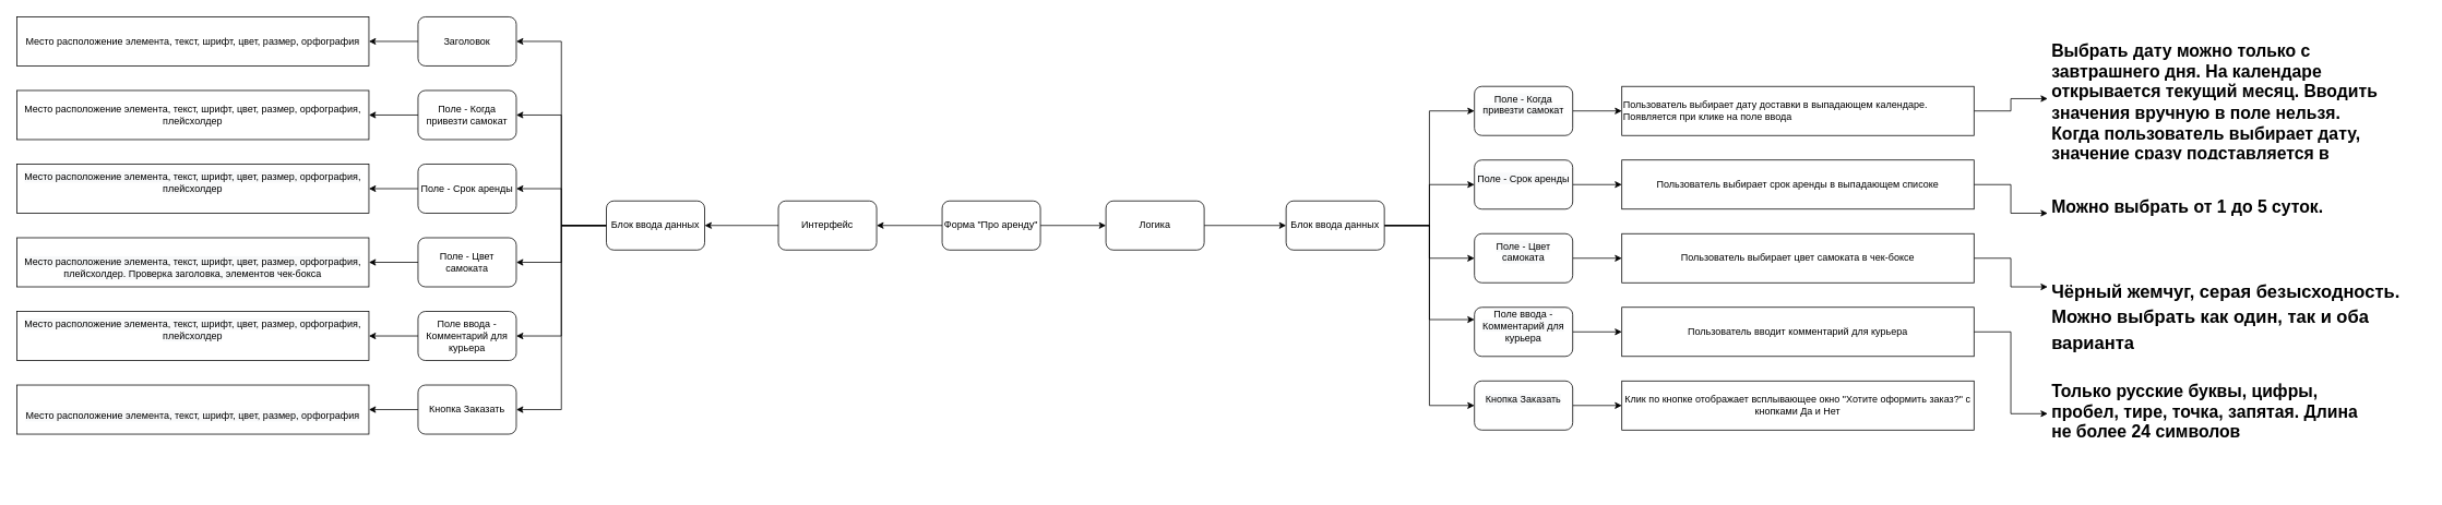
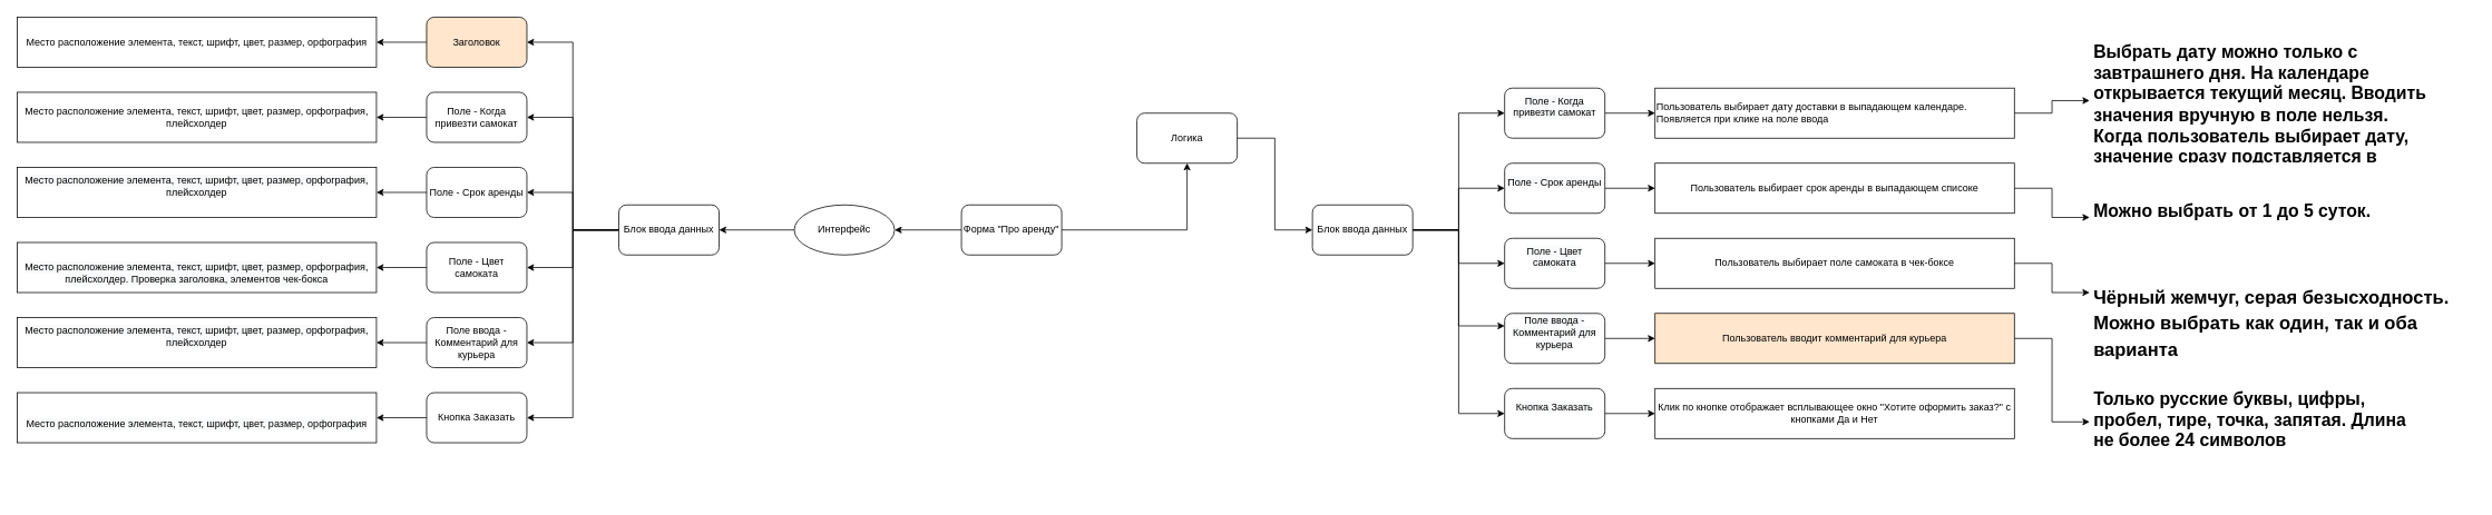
  <mxCell id="0" />
  <mxCell id="1" parent="0" />
  <mxCell id="2" value="" style="edgeStyle=orthogonalEdgeStyle;rounded=0;orthogonalLoop=1;jettySize=auto;html=1;" parent="1" source="4" target="6" edge="1"><mxGeometry relative="1" as="geometry" /></mxCell>
  <mxCell id="3" value="" style="edgeStyle=orthogonalEdgeStyle;rounded=0;orthogonalLoop=1;jettySize=auto;html=1;" parent="1" source="4" target="8" edge="1"><mxGeometry relative="1" as="geometry" /></mxCell>
  <mxCell id="4" value="Форма &quot;Про аренду&quot;" style="rounded=1;whiteSpace=wrap;html=1;" parent="1" vertex="1"><mxGeometry x="1150" y="245" width="120" height="60" as="geometry" /></mxCell>
  <mxCell id="5" style="edgeStyle=orthogonalEdgeStyle;rounded=0;orthogonalLoop=1;jettySize=auto;html=1;entryX=0;entryY=0.5;entryDx=0;entryDy=0;" parent="1" source="6" target="39" edge="1"><mxGeometry relative="1" as="geometry" /></mxCell>
- <mxCell id="6" value="Логика" style="whiteSpace=wrap;html=1;rounded=1;" parent="1" vertex="1"><mxGeometry x="1350" y="245" width="120" height="60" as="geometry" /></mxCell>
+ <mxCell id="6" value="Логика" style="whiteSpace=wrap;html=1;rounded=1;" parent="1" vertex="1"><mxGeometry x="1360" y="135" width="120" height="60" as="geometry" /></mxCell>
  <mxCell id="7" style="edgeStyle=orthogonalEdgeStyle;rounded=0;orthogonalLoop=1;jettySize=auto;html=1;entryX=1;entryY=0.5;entryDx=0;entryDy=0;" parent="1" source="8" target="15" edge="1"><mxGeometry relative="1" as="geometry" /></mxCell>
- <mxCell id="8" value="Интерфейс" style="whiteSpace=wrap;html=1;rounded=1;" parent="1" vertex="1"><mxGeometry x="950" y="245" width="120" height="60" as="geometry" /></mxCell>
+ <mxCell id="8" value="Интерфейс" style="ellipse;whiteSpace=wrap;html=1;" parent="1" vertex="1"><mxGeometry x="950" y="245" width="120" height="60" as="geometry" /></mxCell>
  <mxCell id="9" style="edgeStyle=orthogonalEdgeStyle;rounded=0;orthogonalLoop=1;jettySize=auto;html=1;entryX=1;entryY=0.5;entryDx=0;entryDy=0;" parent="1" source="15" target="17" edge="1"><mxGeometry relative="1" as="geometry" /></mxCell>
  <mxCell id="10" style="edgeStyle=orthogonalEdgeStyle;rounded=0;orthogonalLoop=1;jettySize=auto;html=1;entryX=1;entryY=0.5;entryDx=0;entryDy=0;" parent="1" source="15" target="19" edge="1"><mxGeometry relative="1" as="geometry" /></mxCell>
  <mxCell id="11" style="edgeStyle=orthogonalEdgeStyle;rounded=0;orthogonalLoop=1;jettySize=auto;html=1;entryX=1;entryY=0.5;entryDx=0;entryDy=0;" parent="1" source="15" target="21" edge="1"><mxGeometry relative="1" as="geometry" /></mxCell>
  <mxCell id="12" style="edgeStyle=orthogonalEdgeStyle;rounded=0;orthogonalLoop=1;jettySize=auto;html=1;entryX=1;entryY=0.5;entryDx=0;entryDy=0;" parent="1" source="15" target="23" edge="1"><mxGeometry relative="1" as="geometry" /></mxCell>
  <mxCell id="13" style="edgeStyle=orthogonalEdgeStyle;rounded=0;orthogonalLoop=1;jettySize=auto;html=1;entryX=1;entryY=0.5;entryDx=0;entryDy=0;" parent="1" source="15" target="25" edge="1"><mxGeometry relative="1" as="geometry" /></mxCell>
  <mxCell id="14" style="edgeStyle=orthogonalEdgeStyle;rounded=0;orthogonalLoop=1;jettySize=auto;html=1;entryX=1;entryY=0.5;entryDx=0;entryDy=0;" parent="1" source="15" target="27" edge="1"><mxGeometry relative="1" as="geometry" /></mxCell>
  <mxCell id="15" value="Блок ввода данных" style="whiteSpace=wrap;html=1;rounded=1;" parent="1" vertex="1"><mxGeometry x="740" y="245" width="120" height="60" as="geometry" /></mxCell>
  <mxCell id="16" style="edgeStyle=orthogonalEdgeStyle;rounded=0;orthogonalLoop=1;jettySize=auto;html=1;entryX=1;entryY=0.5;entryDx=0;entryDy=0;" parent="1" source="17" target="28" edge="1"><mxGeometry relative="1" as="geometry" /></mxCell>
- <mxCell id="17" value="Заголовок" style="whiteSpace=wrap;html=1;rounded=1;" parent="1" vertex="1"><mxGeometry x="510" y="20" width="120" height="60" as="geometry" /></mxCell>
+ <mxCell id="17" value="Заголовок" style="whiteSpace=wrap;html=1;rounded=1;fillColor=#ffe6cc;" parent="1" vertex="1"><mxGeometry x="510" y="20" width="120" height="60" as="geometry" /></mxCell>
  <mxCell id="18" style="edgeStyle=orthogonalEdgeStyle;rounded=0;orthogonalLoop=1;jettySize=auto;html=1;entryX=1;entryY=0.5;entryDx=0;entryDy=0;" parent="1" source="19" target="29" edge="1"><mxGeometry relative="1" as="geometry" /></mxCell>
  <mxCell id="19" value="Поле - Когда привезти самокат" style="whiteSpace=wrap;html=1;rounded=1;" parent="1" vertex="1"><mxGeometry x="510" y="110" width="120" height="60" as="geometry" /></mxCell>
  <mxCell id="20" style="edgeStyle=orthogonalEdgeStyle;rounded=0;orthogonalLoop=1;jettySize=auto;html=1;entryX=1;entryY=0.5;entryDx=0;entryDy=0;" parent="1" source="21" target="30" edge="1"><mxGeometry relative="1" as="geometry" /></mxCell>
  <mxCell id="21" value="Поле - Срок аренды" style="whiteSpace=wrap;html=1;rounded=1;" parent="1" vertex="1"><mxGeometry x="510" y="200" width="120" height="60" as="geometry" /></mxCell>
  <mxCell id="22" style="edgeStyle=orthogonalEdgeStyle;rounded=0;orthogonalLoop=1;jettySize=auto;html=1;entryX=1;entryY=0.5;entryDx=0;entryDy=0;" parent="1" source="23" target="31" edge="1"><mxGeometry relative="1" as="geometry" /></mxCell>
  <mxCell id="23" value="Поле - Цвет самоката" style="whiteSpace=wrap;html=1;rounded=1;" parent="1" vertex="1"><mxGeometry x="510" y="290" width="120" height="60" as="geometry" /></mxCell>
  <mxCell id="24" style="edgeStyle=orthogonalEdgeStyle;rounded=0;orthogonalLoop=1;jettySize=auto;html=1;entryX=1;entryY=0.5;entryDx=0;entryDy=0;" parent="1" source="25" target="32" edge="1"><mxGeometry relative="1" as="geometry" /></mxCell>
  <mxCell id="25" value="Поле ввода - Комментарий для курьера" style="whiteSpace=wrap;html=1;rounded=1;" parent="1" vertex="1"><mxGeometry x="510" y="380" width="120" height="60" as="geometry" /></mxCell>
  <mxCell id="26" style="edgeStyle=orthogonalEdgeStyle;rounded=0;orthogonalLoop=1;jettySize=auto;html=1;entryX=1;entryY=0.5;entryDx=0;entryDy=0;" parent="1" source="27" target="33" edge="1"><mxGeometry relative="1" as="geometry" /></mxCell>
  <mxCell id="27" value="Кнопка Заказать" style="whiteSpace=wrap;html=1;rounded=1;" parent="1" vertex="1"><mxGeometry x="510" y="470" width="120" height="60" as="geometry" /></mxCell>
  <mxCell id="28" value="Место расположение элемента, текст, шрифт, цвет, размер, орфография" style="rounded=0;whiteSpace=wrap;html=1;" parent="1" vertex="1"><mxGeometry x="20" y="20" width="430" height="60" as="geometry" /></mxCell>
  <mxCell id="29" value="Место расположение элемента, текст, шрифт, цвет, размер, орфография, плейсхолдер" style="rounded=0;whiteSpace=wrap;html=1;" parent="1" vertex="1"><mxGeometry x="20" y="110" width="430" height="60" as="geometry" /></mxCell>
  <mxCell id="30" value="&#10;&lt;span style=&quot;color: rgb(0, 0, 0); font-family: Helvetica; font-size: 12px; font-style: normal; font-variant-ligatures: normal; font-variant-caps: normal; font-weight: 400; letter-spacing: normal; orphans: 2; text-align: center; text-indent: 0px; text-transform: none; widows: 2; word-spacing: 0px; -webkit-text-stroke-width: 0px; background-color: rgb(248, 249, 250); text-decoration-thickness: initial; text-decoration-style: initial; text-decoration-color: initial; float: none; display: inline !important;&quot;&gt;Место расположение элемента, текст, шрифт, цвет, размер, орфография, плейсхолдер&lt;/span&gt;&#10;&#10;" style="rounded=0;whiteSpace=wrap;html=1;" parent="1" vertex="1"><mxGeometry x="20" y="200" width="430" height="60" as="geometry" /></mxCell>
  <mxCell id="31" value="&lt;br&gt;&lt;span style=&quot;color: rgb(0, 0, 0); font-family: Helvetica; font-size: 12px; font-style: normal; font-variant-ligatures: normal; font-variant-caps: normal; font-weight: 400; letter-spacing: normal; orphans: 2; text-align: center; text-indent: 0px; text-transform: none; widows: 2; word-spacing: 0px; -webkit-text-stroke-width: 0px; background-color: rgb(248, 249, 250); text-decoration-thickness: initial; text-decoration-style: initial; text-decoration-color: initial; float: none; display: inline !important;&quot;&gt;Место расположение элемента, текст, шрифт, цвет, размер, орфография, плейсхолдер. Проверка заголовка, элементов чек-бокса&lt;/span&gt;&lt;br&gt;" style="rounded=0;whiteSpace=wrap;html=1;" parent="1" vertex="1"><mxGeometry x="20" y="290" width="430" height="60" as="geometry" /></mxCell>
  <mxCell id="32" value="&#10;&lt;span style=&quot;color: rgb(0, 0, 0); font-family: Helvetica; font-size: 12px; font-style: normal; font-variant-ligatures: normal; font-variant-caps: normal; font-weight: 400; letter-spacing: normal; orphans: 2; text-align: center; text-indent: 0px; text-transform: none; widows: 2; word-spacing: 0px; -webkit-text-stroke-width: 0px; background-color: rgb(248, 249, 250); text-decoration-thickness: initial; text-decoration-style: initial; text-decoration-color: initial; float: none; display: inline !important;&quot;&gt;Место расположение элемента, текст, шрифт, цвет, размер, орфография, плейсхолдер&lt;/span&gt;&#10;&#10;" style="rounded=0;whiteSpace=wrap;html=1;" parent="1" vertex="1"><mxGeometry x="20" y="380" width="430" height="60" as="geometry" /></mxCell>
  <mxCell id="33" value="&lt;br&gt;&lt;span style=&quot;color: rgb(0, 0, 0); font-family: Helvetica; font-size: 12px; font-style: normal; font-variant-ligatures: normal; font-variant-caps: normal; font-weight: 400; letter-spacing: normal; orphans: 2; text-align: center; text-indent: 0px; text-transform: none; widows: 2; word-spacing: 0px; -webkit-text-stroke-width: 0px; background-color: rgb(248, 249, 250); text-decoration-thickness: initial; text-decoration-style: initial; text-decoration-color: initial; float: none; display: inline !important;&quot;&gt;Место расположение элемента, текст, шрифт, цвет, размер, орфография&lt;/span&gt;&lt;br&gt;" style="rounded=0;whiteSpace=wrap;html=1;" parent="1" vertex="1"><mxGeometry x="20" y="470" width="430" height="60" as="geometry" /></mxCell>
  <mxCell id="34" style="edgeStyle=orthogonalEdgeStyle;rounded=0;orthogonalLoop=1;jettySize=auto;html=1;entryX=0;entryY=0.5;entryDx=0;entryDy=0;" parent="1" source="39" target="41" edge="1"><mxGeometry relative="1" as="geometry" /></mxCell>
  <mxCell id="35" style="edgeStyle=orthogonalEdgeStyle;rounded=0;orthogonalLoop=1;jettySize=auto;html=1;entryX=0;entryY=0.5;entryDx=0;entryDy=0;" parent="1" source="39" target="43" edge="1"><mxGeometry relative="1" as="geometry" /></mxCell>
  <mxCell id="36" style="edgeStyle=orthogonalEdgeStyle;rounded=0;orthogonalLoop=1;jettySize=auto;html=1;entryX=0;entryY=0.5;entryDx=0;entryDy=0;" parent="1" source="39" target="45" edge="1"><mxGeometry relative="1" as="geometry" /></mxCell>
  <mxCell id="37" style="edgeStyle=orthogonalEdgeStyle;rounded=0;orthogonalLoop=1;jettySize=auto;html=1;entryX=0;entryY=0.25;entryDx=0;entryDy=0;" parent="1" source="39" target="47" edge="1"><mxGeometry relative="1" as="geometry" /></mxCell>
  <mxCell id="38" style="edgeStyle=orthogonalEdgeStyle;rounded=0;orthogonalLoop=1;jettySize=auto;html=1;entryX=0;entryY=0.5;entryDx=0;entryDy=0;" parent="1" source="39" target="49" edge="1"><mxGeometry relative="1" as="geometry" /></mxCell>
  <mxCell id="39" value="Блок ввода данных" style="whiteSpace=wrap;html=1;rounded=1;" parent="1" vertex="1"><mxGeometry x="1570" y="245" width="120" height="60" as="geometry" /></mxCell>
  <mxCell id="40" style="edgeStyle=orthogonalEdgeStyle;rounded=0;orthogonalLoop=1;jettySize=auto;html=1;entryX=0;entryY=0.5;entryDx=0;entryDy=0;" parent="1" source="41" target="51" edge="1"><mxGeometry relative="1" as="geometry" /></mxCell>
  <mxCell id="41" value="&#10;&lt;span style=&quot;color: rgb(0, 0, 0); font-family: Helvetica; font-size: 12px; font-style: normal; font-variant-ligatures: normal; font-variant-caps: normal; font-weight: 400; letter-spacing: normal; orphans: 2; text-align: center; text-indent: 0px; text-transform: none; widows: 2; word-spacing: 0px; -webkit-text-stroke-width: 0px; background-color: rgb(248, 249, 250); text-decoration-thickness: initial; text-decoration-style: initial; text-decoration-color: initial; float: none; display: inline !important;&quot;&gt;Поле - Когда привезти самокат&lt;/span&gt;&#10;&#10;" style="whiteSpace=wrap;html=1;rounded=1;" parent="1" vertex="1"><mxGeometry x="1800" y="105" width="120" height="60" as="geometry" /></mxCell>
  <mxCell id="42" style="edgeStyle=orthogonalEdgeStyle;rounded=0;orthogonalLoop=1;jettySize=auto;html=1;entryX=0;entryY=0.5;entryDx=0;entryDy=0;" parent="1" source="43" target="53" edge="1"><mxGeometry relative="1" as="geometry" /></mxCell>
  <mxCell id="43" value="&#10;&lt;span style=&quot;color: rgb(0, 0, 0); font-family: Helvetica; font-size: 12px; font-style: normal; font-variant-ligatures: normal; font-variant-caps: normal; font-weight: 400; letter-spacing: normal; orphans: 2; text-align: center; text-indent: 0px; text-transform: none; widows: 2; word-spacing: 0px; -webkit-text-stroke-width: 0px; background-color: rgb(248, 249, 250); text-decoration-thickness: initial; text-decoration-style: initial; text-decoration-color: initial; float: none; display: inline !important;&quot;&gt;Поле - Срок аренды&lt;/span&gt;&#10;&#10;" style="whiteSpace=wrap;html=1;rounded=1;" parent="1" vertex="1"><mxGeometry x="1800" y="195" width="120" height="60" as="geometry" /></mxCell>
  <mxCell id="44" style="edgeStyle=orthogonalEdgeStyle;rounded=0;orthogonalLoop=1;jettySize=auto;html=1;entryX=0;entryY=0.5;entryDx=0;entryDy=0;" parent="1" source="45" target="55" edge="1"><mxGeometry relative="1" as="geometry" /></mxCell>
  <mxCell id="45" value="&#10;&lt;span style=&quot;color: rgb(0, 0, 0); font-family: Helvetica; font-size: 12px; font-style: normal; font-variant-ligatures: normal; font-variant-caps: normal; font-weight: 400; letter-spacing: normal; orphans: 2; text-align: center; text-indent: 0px; text-transform: none; widows: 2; word-spacing: 0px; -webkit-text-stroke-width: 0px; background-color: rgb(248, 249, 250); text-decoration-thickness: initial; text-decoration-style: initial; text-decoration-color: initial; float: none; display: inline !important;&quot;&gt;Поле - Цвет самоката&lt;/span&gt;&#10;&#10;" style="whiteSpace=wrap;html=1;rounded=1;" parent="1" vertex="1"><mxGeometry x="1800" y="285" width="120" height="60" as="geometry" /></mxCell>
  <mxCell id="46" style="edgeStyle=orthogonalEdgeStyle;rounded=0;orthogonalLoop=1;jettySize=auto;html=1;entryX=0;entryY=0.5;entryDx=0;entryDy=0;" parent="1" source="47" target="57" edge="1"><mxGeometry relative="1" as="geometry" /></mxCell>
  <mxCell id="47" value="&#10;&lt;span style=&quot;color: rgb(0, 0, 0); font-family: Helvetica; font-size: 12px; font-style: normal; font-variant-ligatures: normal; font-variant-caps: normal; font-weight: 400; letter-spacing: normal; orphans: 2; text-align: center; text-indent: 0px; text-transform: none; widows: 2; word-spacing: 0px; -webkit-text-stroke-width: 0px; background-color: rgb(248, 249, 250); text-decoration-thickness: initial; text-decoration-style: initial; text-decoration-color: initial; float: none; display: inline !important;&quot;&gt;Поле ввода - Комментарий для курьера&lt;/span&gt;&#10;&#10;" style="whiteSpace=wrap;html=1;rounded=1;" parent="1" vertex="1"><mxGeometry x="1800" y="375" width="120" height="60" as="geometry" /></mxCell>
  <mxCell id="48" style="edgeStyle=orthogonalEdgeStyle;rounded=0;orthogonalLoop=1;jettySize=auto;html=1;entryX=0;entryY=0.5;entryDx=0;entryDy=0;" parent="1" source="49" target="58" edge="1"><mxGeometry relative="1" as="geometry" /></mxCell>
  <mxCell id="49" value="&#10;&lt;span style=&quot;color: rgb(0, 0, 0); font-family: Helvetica; font-size: 12px; font-style: normal; font-variant-ligatures: normal; font-variant-caps: normal; font-weight: 400; letter-spacing: normal; orphans: 2; text-align: center; text-indent: 0px; text-transform: none; widows: 2; word-spacing: 0px; -webkit-text-stroke-width: 0px; background-color: rgb(248, 249, 250); text-decoration-thickness: initial; text-decoration-style: initial; text-decoration-color: initial; float: none; display: inline !important;&quot;&gt;Кнопка Заказать&lt;/span&gt;&#10;&#10;" style="whiteSpace=wrap;html=1;rounded=1;" parent="1" vertex="1"><mxGeometry x="1800" y="465" width="120" height="60" as="geometry" /></mxCell>
  <mxCell id="50" style="edgeStyle=orthogonalEdgeStyle;rounded=0;orthogonalLoop=1;jettySize=auto;html=1;entryX=0;entryY=0.5;entryDx=0;entryDy=0;fontSize=21;" parent="1" source="51" target="59" edge="1"><mxGeometry relative="1" as="geometry" /></mxCell>
  <mxCell id="51" value="Пользователь выбирает дату доставки в выпадающем календаре. Появляется при клике на поле ввода" style="rounded=0;whiteSpace=wrap;html=1;align=left;" parent="1" vertex="1"><mxGeometry x="1980" y="105" width="430" height="60" as="geometry" /></mxCell>
  <mxCell id="52" style="edgeStyle=orthogonalEdgeStyle;rounded=0;orthogonalLoop=1;jettySize=auto;html=1;entryX=0;entryY=0.25;entryDx=0;entryDy=0;fontSize=21;" parent="1" source="53" target="60" edge="1"><mxGeometry relative="1" as="geometry" /></mxCell>
  <mxCell id="53" value="Пользователь выбирает срок аренды в выпадающем списоке" style="rounded=0;whiteSpace=wrap;html=1;" parent="1" vertex="1"><mxGeometry x="1980" y="195" width="430" height="60" as="geometry" /></mxCell>
  <mxCell id="54" style="edgeStyle=orthogonalEdgeStyle;rounded=0;orthogonalLoop=1;jettySize=auto;html=1;entryX=0;entryY=0.25;entryDx=0;entryDy=0;fontSize=21;" parent="1" source="55" target="61" edge="1"><mxGeometry relative="1" as="geometry" /></mxCell>
- <mxCell id="55" value="Пользователь выбирает цвет самоката в&amp;nbsp;чек-боксе" style="rounded=0;whiteSpace=wrap;html=1;" parent="1" vertex="1"><mxGeometry x="1980" y="285" width="430" height="60" as="geometry" /></mxCell>
+ <mxCell id="55" value="Пользователь выбирает поле самоката в&amp;nbsp;чек-боксе" style="rounded=0;whiteSpace=wrap;html=1;" parent="1" vertex="1"><mxGeometry x="1980" y="285" width="430" height="60" as="geometry" /></mxCell>
  <mxCell id="56" style="edgeStyle=orthogonalEdgeStyle;rounded=0;orthogonalLoop=1;jettySize=auto;html=1;entryX=0;entryY=0.25;entryDx=0;entryDy=0;fontSize=21;" parent="1" source="57" target="62" edge="1"><mxGeometry relative="1" as="geometry" /></mxCell>
- <mxCell id="57" value="Пользователь вводит комментарий для курьера" style="rounded=0;whiteSpace=wrap;html=1;" parent="1" vertex="1"><mxGeometry x="1980" y="375" width="430" height="60" as="geometry" /></mxCell>
+ <mxCell id="57" value="Пользователь вводит комментарий для курьера" style="rounded=0;whiteSpace=wrap;html=1;fillColor=#ffe6cc;" parent="1" vertex="1"><mxGeometry x="1980" y="375" width="430" height="60" as="geometry" /></mxCell>
  <mxCell id="58" value="Клик по кнопке отображает всплывающее окно &quot;Хотите оформить заказ?&quot; с кнопками Да и Нет" style="rounded=0;whiteSpace=wrap;html=1;" parent="1" vertex="1"><mxGeometry x="1980" y="465" width="430" height="60" as="geometry" /></mxCell>
  <mxCell id="59" value="&lt;h1 style=&quot;font-size: 21px;&quot;&gt;Выбрать дату можно только с&lt;br/&gt;завтрашнего дня. На календаре&lt;br/&gt;открывается текущий месяц. Вводить&lt;br/&gt;значения вручную в поле нельзя.&lt;br/&gt;Когда пользователь выбирает дату,&lt;br/&gt;значение сразу подставляется в&lt;br/&gt;поле. Пользователь может выбрать&lt;br/&gt;другую дату, поле подсвечивается&lt;br/&gt;синим.&amp;nbsp;&lt;br&gt;&lt;/h1&gt;" style="text;html=1;strokeColor=none;fillColor=none;spacing=5;spacingTop=-20;whiteSpace=wrap;overflow=hidden;rounded=0;fontSize=20;" parent="1" vertex="1"><mxGeometry x="2500" y="45" width="440" height="150" as="geometry" /></mxCell>
  <mxCell id="60" value="&lt;b&gt;Можно выбрать от 1 до 5 суток.&lt;/b&gt;" style="text;html=1;strokeColor=none;fillColor=none;spacing=5;spacingTop=-20;whiteSpace=wrap;overflow=hidden;rounded=0;fontSize=21;" parent="1" vertex="1"><mxGeometry x="2500" y="250" width="410" height="40" as="geometry" /></mxCell>
  <mxCell id="61" value="&lt;h1 style=&quot;line-height: 58%;&quot;&gt;&lt;font style=&quot;font-size: 22px;&quot;&gt;Чёрный жемчуг, серая безысходность. Можно выбрать как один, так и оба варианта&lt;/font&gt;&lt;/h1&gt;" style="text;html=1;strokeColor=none;fillColor=none;spacing=5;spacingTop=-20;whiteSpace=wrap;overflow=hidden;rounded=0;fontSize=21;" parent="1" vertex="1"><mxGeometry x="2500" y="320" width="460" height="120" as="geometry" /></mxCell>
  <mxCell id="62" value="&lt;b&gt;Только русские буквы, цифры,&lt;br/&gt;пробел, тире, точка, запятая. Длина&lt;br/&gt;не более 24 символов&lt;/b&gt;" style="text;html=1;strokeColor=none;fillColor=none;spacing=5;spacingTop=-20;whiteSpace=wrap;overflow=hidden;rounded=0;fontSize=21;" parent="1" vertex="1"><mxGeometry x="2500" y="475" width="420" height="120" as="geometry" /></mxCell>
